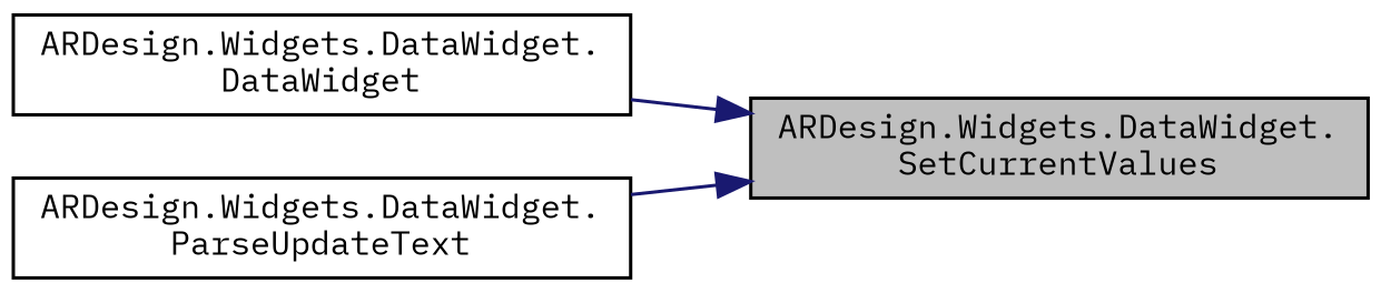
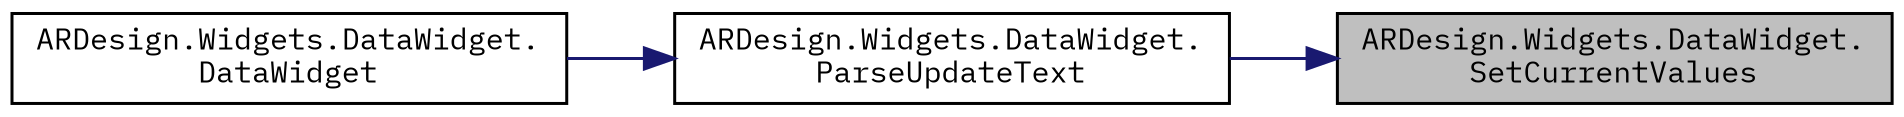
  digraph {
    fontname="IBM Plex Mono"
    rankdir=RL
    node [color=black fillcolor=white fontname="IBM Plex Mono" fontsize=10 shape=record style=filled]
    edge [color=midnightblue dir=back fontname="IBM Plex Mono" fontsize=10 labelfontname=Helvetica labelfontsize=10 style=solid]
    n1 [fillcolor=grey75 fontcolor=black height=0.2 label="ARDesign.Widgets.DataWidget.\lSetCurrentValues" width=0.4]
    n2 [height=0.2 label="ARDesign.Widgets.DataWidget.\lDataWidget" width=0.4]
    n3 [height=0.2 label="ARDesign.Widgets.DataWidget.\lParseUpdateText" width=0.4]
-   n1 -> n2
+   n3 -> n2
    n1 -> n3
  }
